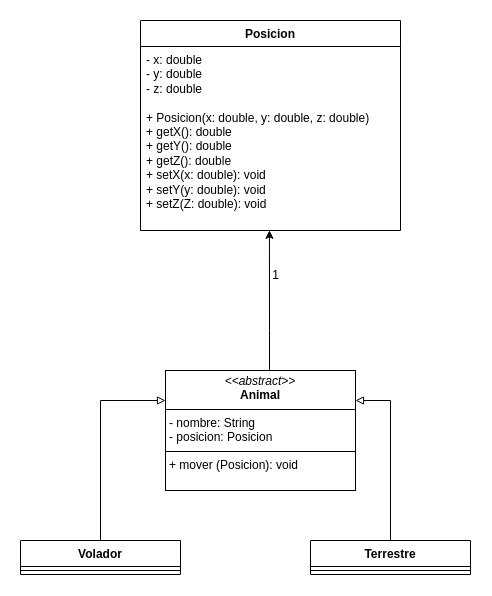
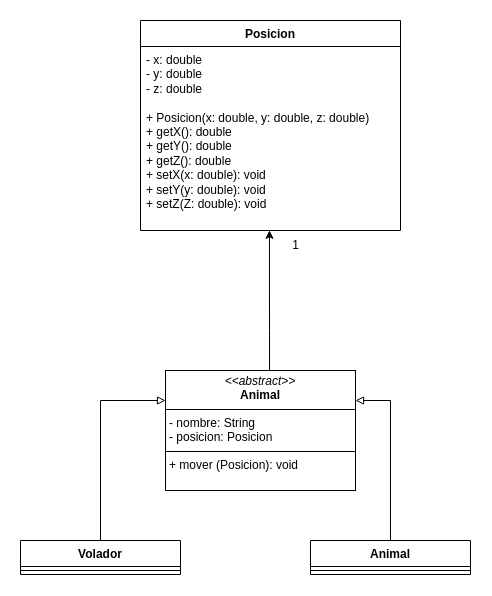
  <mxCell id="0" />
  <mxCell id="1" parent="0" />
  <mxCell id="2" style="edgeStyle=orthogonalEdgeStyle;rounded=0;orthogonalLoop=1;jettySize=auto;html=1;entryX=0;entryY=0.25;entryDx=0;entryDy=0;endArrow=block;endFill=0;" edge="1" parent="1" source="3" target="11"><mxGeometry relative="1" as="geometry" /></mxCell>
  <mxCell id="3" value="Volador" style="swimlane;fontStyle=1;align=center;verticalAlign=top;childLayout=stackLayout;horizontal=1;startSize=26;horizontalStack=0;resizeParent=1;resizeParentMax=0;resizeLast=0;collapsible=1;marginBottom=0;whiteSpace=wrap;html=1;" vertex="1" parent="1"><mxGeometry x="20" y="540" width="160" height="34" as="geometry" /></mxCell>
  <mxCell id="4" value="" style="line;strokeWidth=1;fillColor=none;align=left;verticalAlign=middle;spacingTop=-1;spacingLeft=3;spacingRight=3;rotatable=0;labelPosition=right;points=[];portConstraint=eastwest;strokeColor=inherit;" vertex="1" parent="3"><mxGeometry y="26" width="160" height="8" as="geometry" /></mxCell>
  <mxCell id="5" style="edgeStyle=orthogonalEdgeStyle;rounded=0;orthogonalLoop=1;jettySize=auto;html=1;entryX=1;entryY=0.25;entryDx=0;entryDy=0;endArrow=block;endFill=0;" edge="1" parent="1" source="6" target="11"><mxGeometry relative="1" as="geometry" /></mxCell>
- <mxCell id="6" value="Terrestre" style="swimlane;fontStyle=1;align=center;verticalAlign=top;childLayout=stackLayout;horizontal=1;startSize=26;horizontalStack=0;resizeParent=1;resizeParentMax=0;resizeLast=0;collapsible=1;marginBottom=0;whiteSpace=wrap;html=1;" vertex="1" parent="1"><mxGeometry x="310" y="540" width="160" height="34" as="geometry" /></mxCell>
+ <mxCell id="6" value="Animal" style="swimlane;fontStyle=1;align=center;verticalAlign=top;childLayout=stackLayout;horizontal=1;startSize=26;horizontalStack=0;resizeParent=1;resizeParentMax=0;resizeLast=0;collapsible=1;marginBottom=0;whiteSpace=wrap;html=1;" vertex="1" parent="1"><mxGeometry x="310" y="540" width="160" height="34" as="geometry" /></mxCell>
  <mxCell id="7" value="" style="line;strokeWidth=1;fillColor=none;align=left;verticalAlign=middle;spacingTop=-1;spacingLeft=3;spacingRight=3;rotatable=0;labelPosition=right;points=[];portConstraint=eastwest;strokeColor=inherit;" vertex="1" parent="6"><mxGeometry y="26" width="160" height="8" as="geometry" /></mxCell>
  <mxCell id="8" value="Posicion" style="swimlane;fontStyle=1;align=center;verticalAlign=top;childLayout=stackLayout;horizontal=1;startSize=26;horizontalStack=0;resizeParent=1;resizeParentMax=0;resizeLast=0;collapsible=1;marginBottom=0;whiteSpace=wrap;html=1;" vertex="1" parent="1"><mxGeometry x="140" y="20" width="260" height="210" as="geometry" /></mxCell>
  <mxCell id="9" value="- x: double&lt;div&gt;- y: double&lt;/div&gt;&lt;div&gt;&lt;span style=&quot;background-color: transparent; color: light-dark(rgb(0, 0, 0), rgb(255, 255, 255));&quot;&gt;- z: double&lt;/span&gt;&lt;/div&gt;&lt;div&gt;&lt;span style=&quot;background-color: transparent; color: light-dark(rgb(0, 0, 0), rgb(255, 255, 255));&quot;&gt;&lt;br&gt;&lt;/span&gt;&lt;/div&gt;&lt;div&gt;&lt;span style=&quot;background-color: transparent; color: light-dark(rgb(0, 0, 0), rgb(255, 255, 255));&quot;&gt;+ Posicion(x: double, y: double, z: double)&lt;/span&gt;&lt;/div&gt;&lt;div&gt;&lt;span style=&quot;background-color: transparent; color: light-dark(rgb(0, 0, 0), rgb(255, 255, 255));&quot;&gt;+ getX(): double&lt;/span&gt;&lt;/div&gt;&lt;div&gt;&lt;span style=&quot;background-color: transparent; color: light-dark(rgb(0, 0, 0), rgb(255, 255, 255));&quot;&gt;+ getY(): double&lt;/span&gt;&lt;/div&gt;&lt;div&gt;&lt;span style=&quot;background-color: transparent; color: light-dark(rgb(0, 0, 0), rgb(255, 255, 255));&quot;&gt;+ getZ(): double&lt;/span&gt;&lt;/div&gt;&lt;div&gt;&lt;span style=&quot;background-color: transparent; color: light-dark(rgb(0, 0, 0), rgb(255, 255, 255));&quot;&gt;+ setX(x: double): void&lt;/span&gt;&lt;/div&gt;&lt;div&gt;+ setY(y: double): void&lt;span style=&quot;background-color: transparent; color: light-dark(rgb(0, 0, 0), rgb(255, 255, 255));&quot;&gt;&lt;/span&gt;&lt;/div&gt;&lt;div&gt;+ setZ(Z: double): void&lt;/div&gt;" style="text;strokeColor=none;fillColor=none;align=left;verticalAlign=top;spacingLeft=4;spacingRight=4;overflow=hidden;rotatable=0;points=[[0,0.5],[1,0.5]];portConstraint=eastwest;whiteSpace=wrap;html=1;" vertex="1" parent="8"><mxGeometry y="26" width="260" height="184" as="geometry" /></mxCell>
- <mxCell id="10" value="1" style="text;html=1;align=center;verticalAlign=middle;resizable=0;points=[];autosize=1;strokeColor=none;fillColor=none;" vertex="1" parent="1"><mxGeometry x="260" y="260" width="30" height="30" as="geometry" /></mxCell>
+ <mxCell id="10" value="1" style="text;html=1;align=center;verticalAlign=middle;resizable=0;points=[];autosize=1;strokeColor=none;fillColor=none;" vertex="1" parent="1"><mxGeometry x="280" y="230" width="30" height="30" as="geometry" /></mxCell>
  <mxCell id="11" value="&lt;p style=&quot;margin:0px;margin-top:4px;text-align:center;&quot;&gt;&lt;i&gt;&amp;lt;&amp;lt;abstract&amp;gt;&amp;gt;&lt;/i&gt;&lt;br&gt;&lt;b&gt;Animal&lt;/b&gt;&lt;/p&gt;&lt;hr size=&quot;1&quot; style=&quot;border-style:solid;&quot;&gt;&lt;p style=&quot;margin:0px;margin-left:4px;&quot;&gt;- nombre: String&lt;/p&gt;&lt;p style=&quot;margin:0px;margin-left:4px;&quot;&gt;- posicion: Posicion&lt;/p&gt;&lt;hr size=&quot;1&quot; style=&quot;border-style:solid;&quot;&gt;&lt;p style=&quot;margin:0px;margin-left:4px;&quot;&gt;+ mover (Posicion): void&lt;br&gt;&lt;/p&gt;" style="verticalAlign=top;align=left;overflow=fill;html=1;whiteSpace=wrap;" vertex="1" parent="1"><mxGeometry x="165" y="370" width="190" height="120" as="geometry" /></mxCell>
  <mxCell id="12" style="edgeStyle=orthogonalEdgeStyle;rounded=0;orthogonalLoop=1;jettySize=auto;html=1;entryX=0.496;entryY=0.999;entryDx=0;entryDy=0;entryPerimeter=0;" edge="1" parent="1" source="11" target="9"><mxGeometry relative="1" as="geometry"><Array as="points"><mxPoint x="269" y="330" /><mxPoint x="269" y="330" /></Array></mxGeometry></mxCell>
